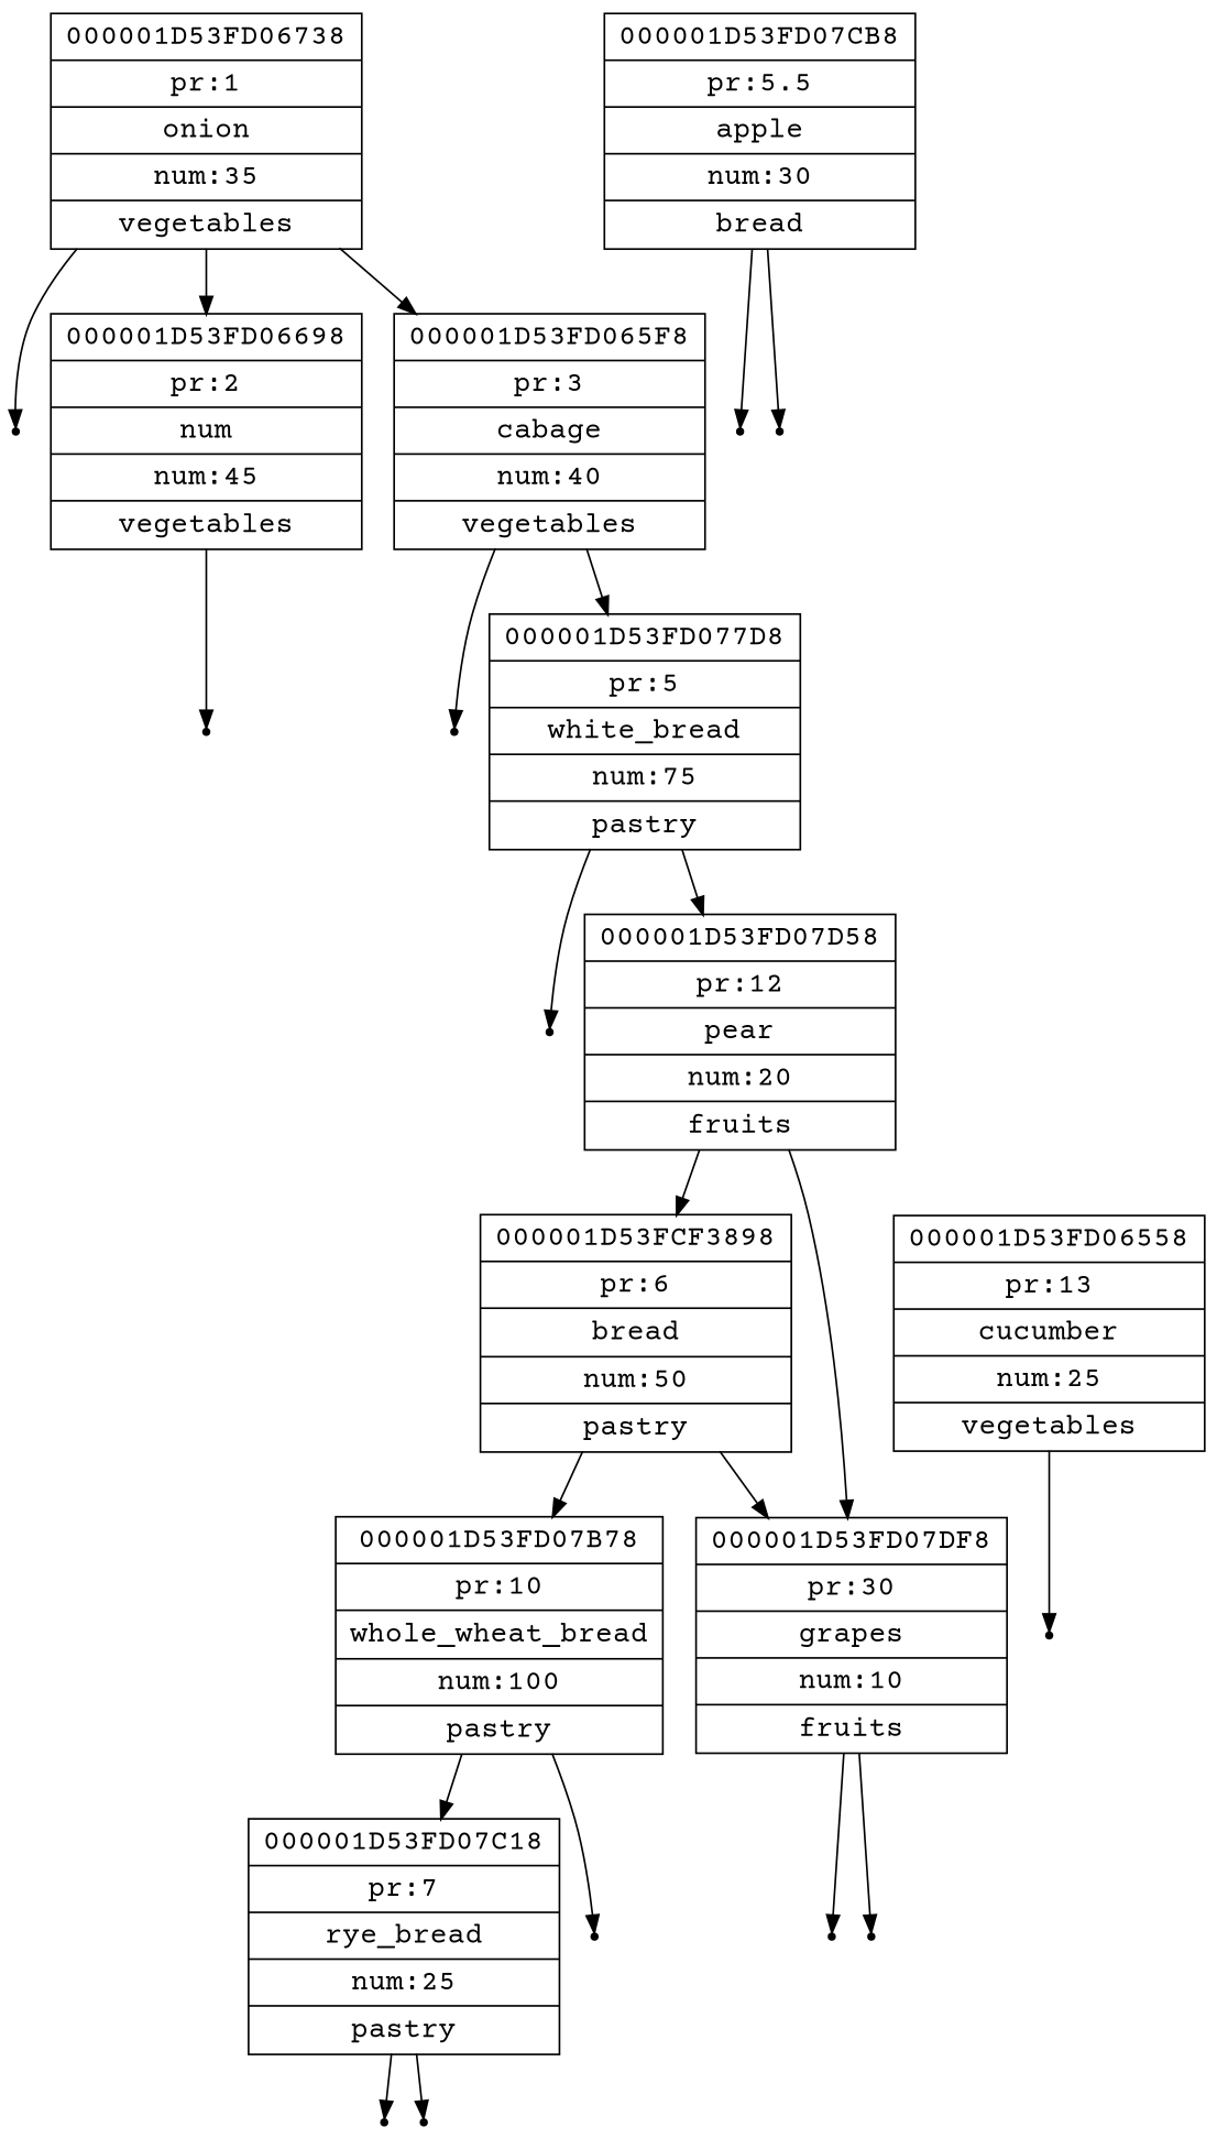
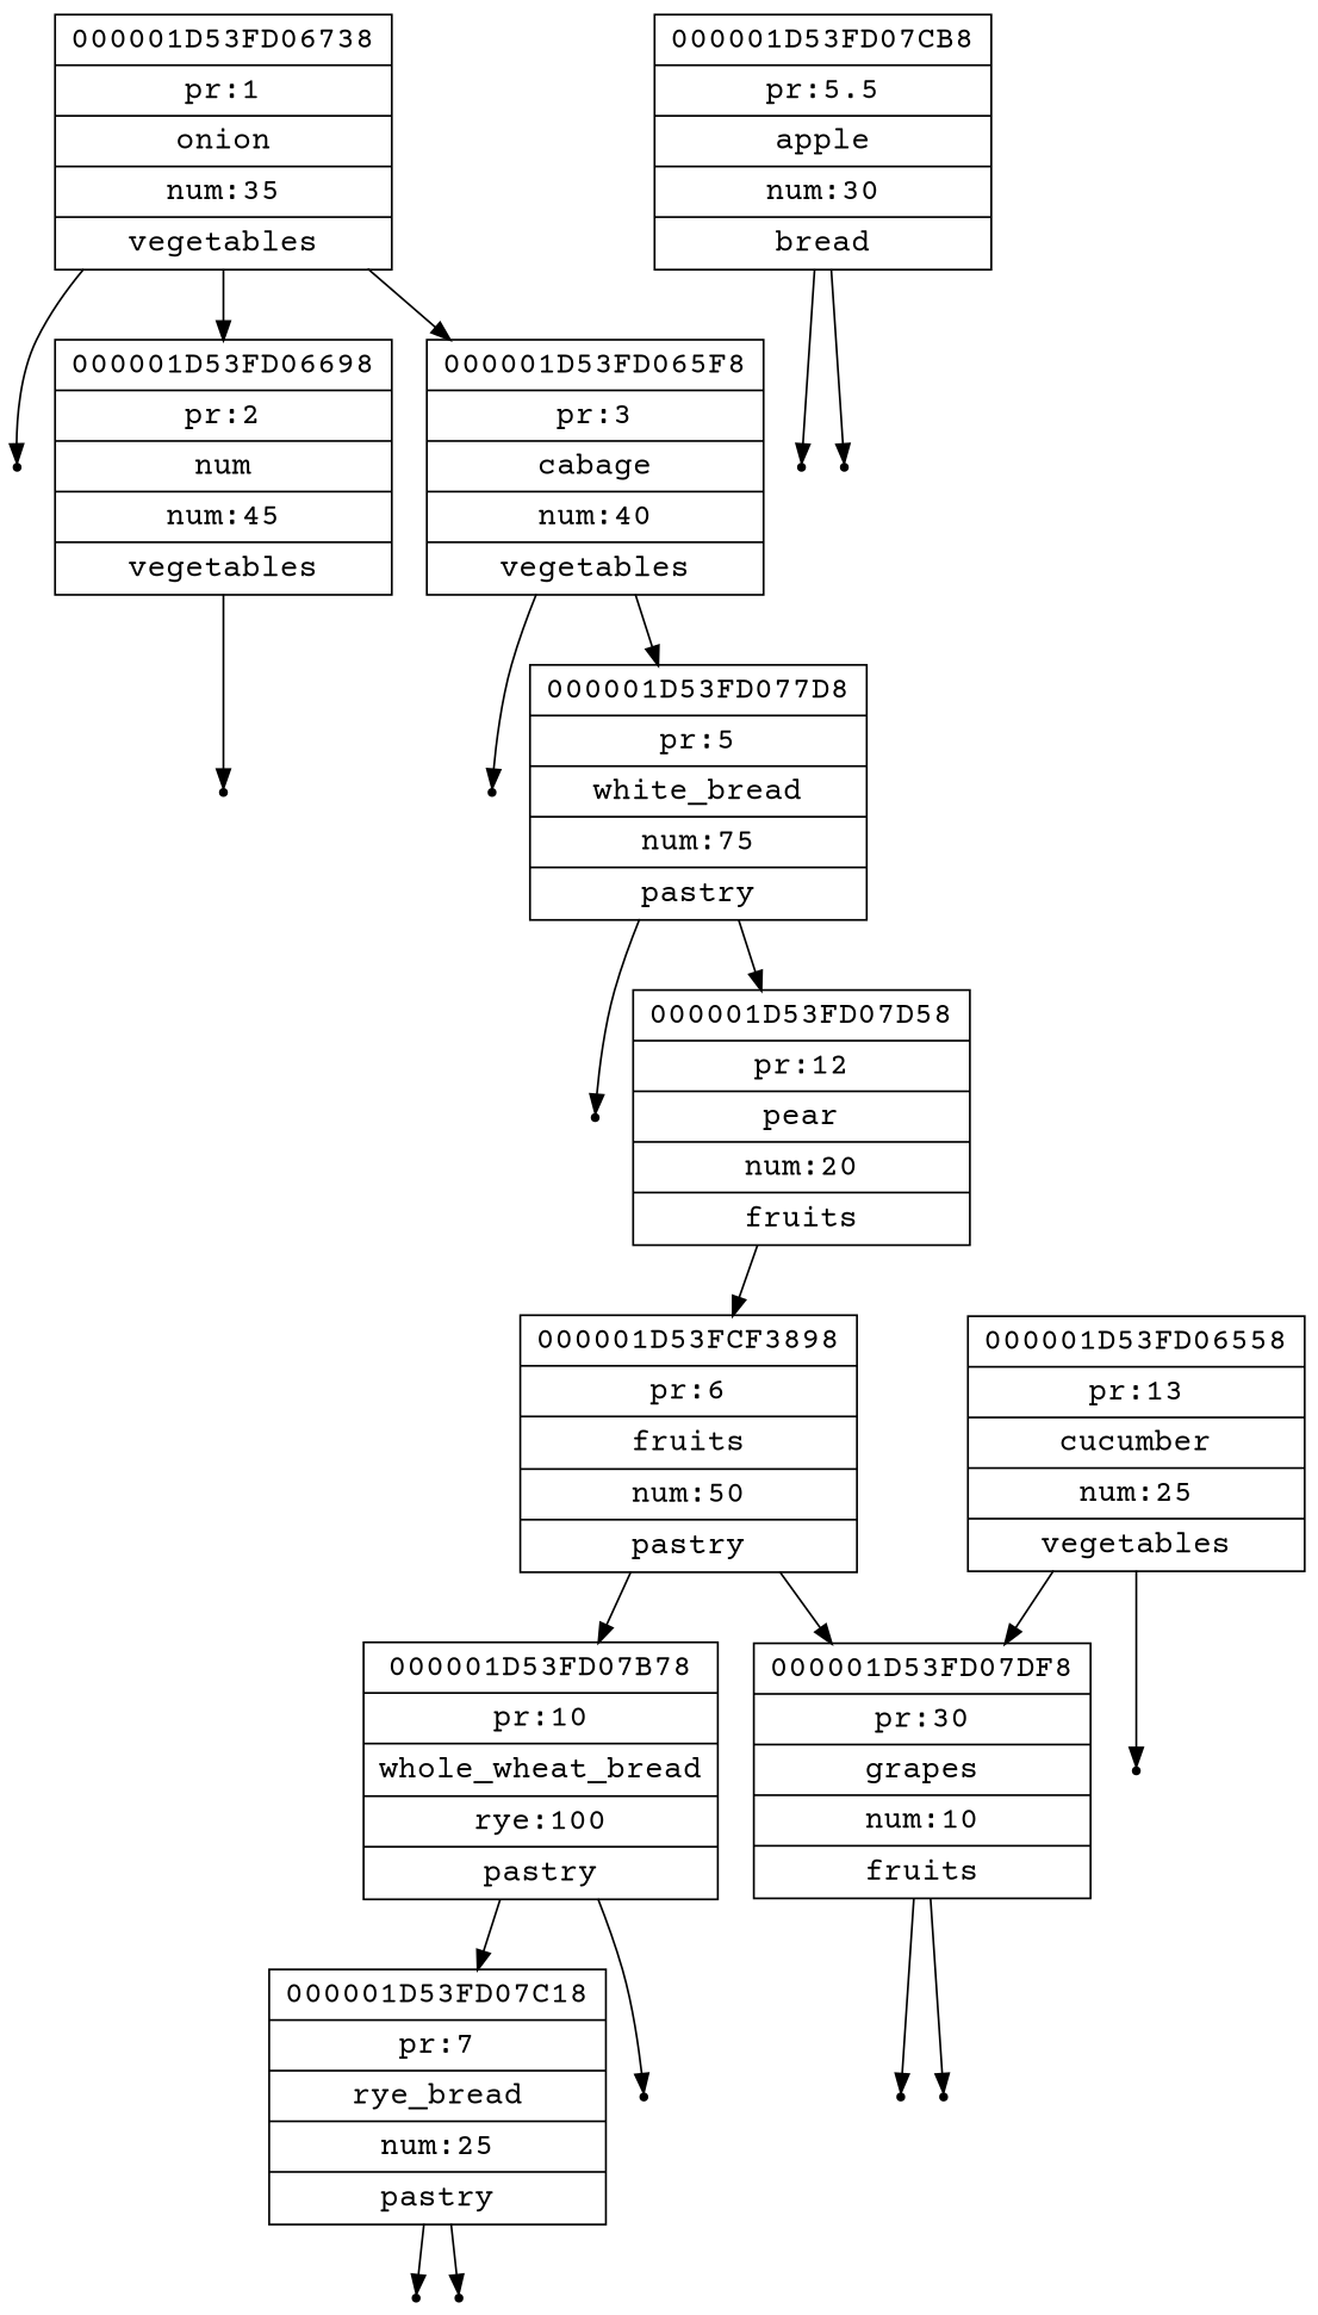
  digraph {
    fontname="Courier Prime"
    node [fontname="Courier Prime" fontsize=16 shape=point]
    edge [fontname="Courier Prime"]
    n1 [label="{000001D53FD06738|pr:1|onion|num:35|vegetables}" shape=record]
    null0
    n3 [label="{000001D53FD06698|pr:2|num|num:45|vegetables}" shape=record]
    n4 [label="{000001D53FD065F8|pr:3|cabage|num:40|vegetables}" shape=record]
    null1
    null2
    n7 [label="{000001D53FD077D8|pr:5|white_bread|num:75|pastry}" shape=record]
    null3
    n9 [label="{000001D53FD07D58|pr:12|pear|num:20|fruits}" shape=record]
-   n10 [label="{000001D53FCF3898|pr:6|bread|num:50|pastry}" shape=record]
-   n11 [label="{000001D53FD07B78|pr:10|whole_wheat_bread|num:100|pastry}" shape=record]
+   n10 [label="{000001D53FCF3898|pr:6|fruits|num:50|pastry}" shape=record]
+   n11 [label="{000001D53FD07B78|pr:10|whole_wheat_bread|rye:100|pastry}" shape=record]
    n12 [label="{000001D53FD07DF8|pr:30|grapes|num:10|fruits}" shape=record]
    n13 [label="{000001D53FD06558|pr:13|cucumber|num:25|vegetables}" shape=record]
    null9
    n15 [label="{000001D53FD07CB8|pr:5.5|apple|num:30|bread}" shape=record]
    null4
    null5
    n18 [label="{000001D53FD07C18|pr:7|rye_bread|num:25|pastry}" shape=record]
    null8
    null6
    null7
    null10
    null11
    n1 -> null0
    n1 -> n3
    n1 -> n4
    n3 -> null1
    n4 -> null2
    n4 -> n7
    n7 -> null3
    n7 -> n9
    n9 -> n10
    n10 -> n11
    n10 -> n12
    n11 -> n18
    n11 -> null8
    n12 -> null10
    n12 -> null11
-   n9 -> n12
+   n13 -> n12
    n13 -> null9
    n15 -> null4
    n15 -> null5
    n18 -> null6
    n18 -> null7
  }
